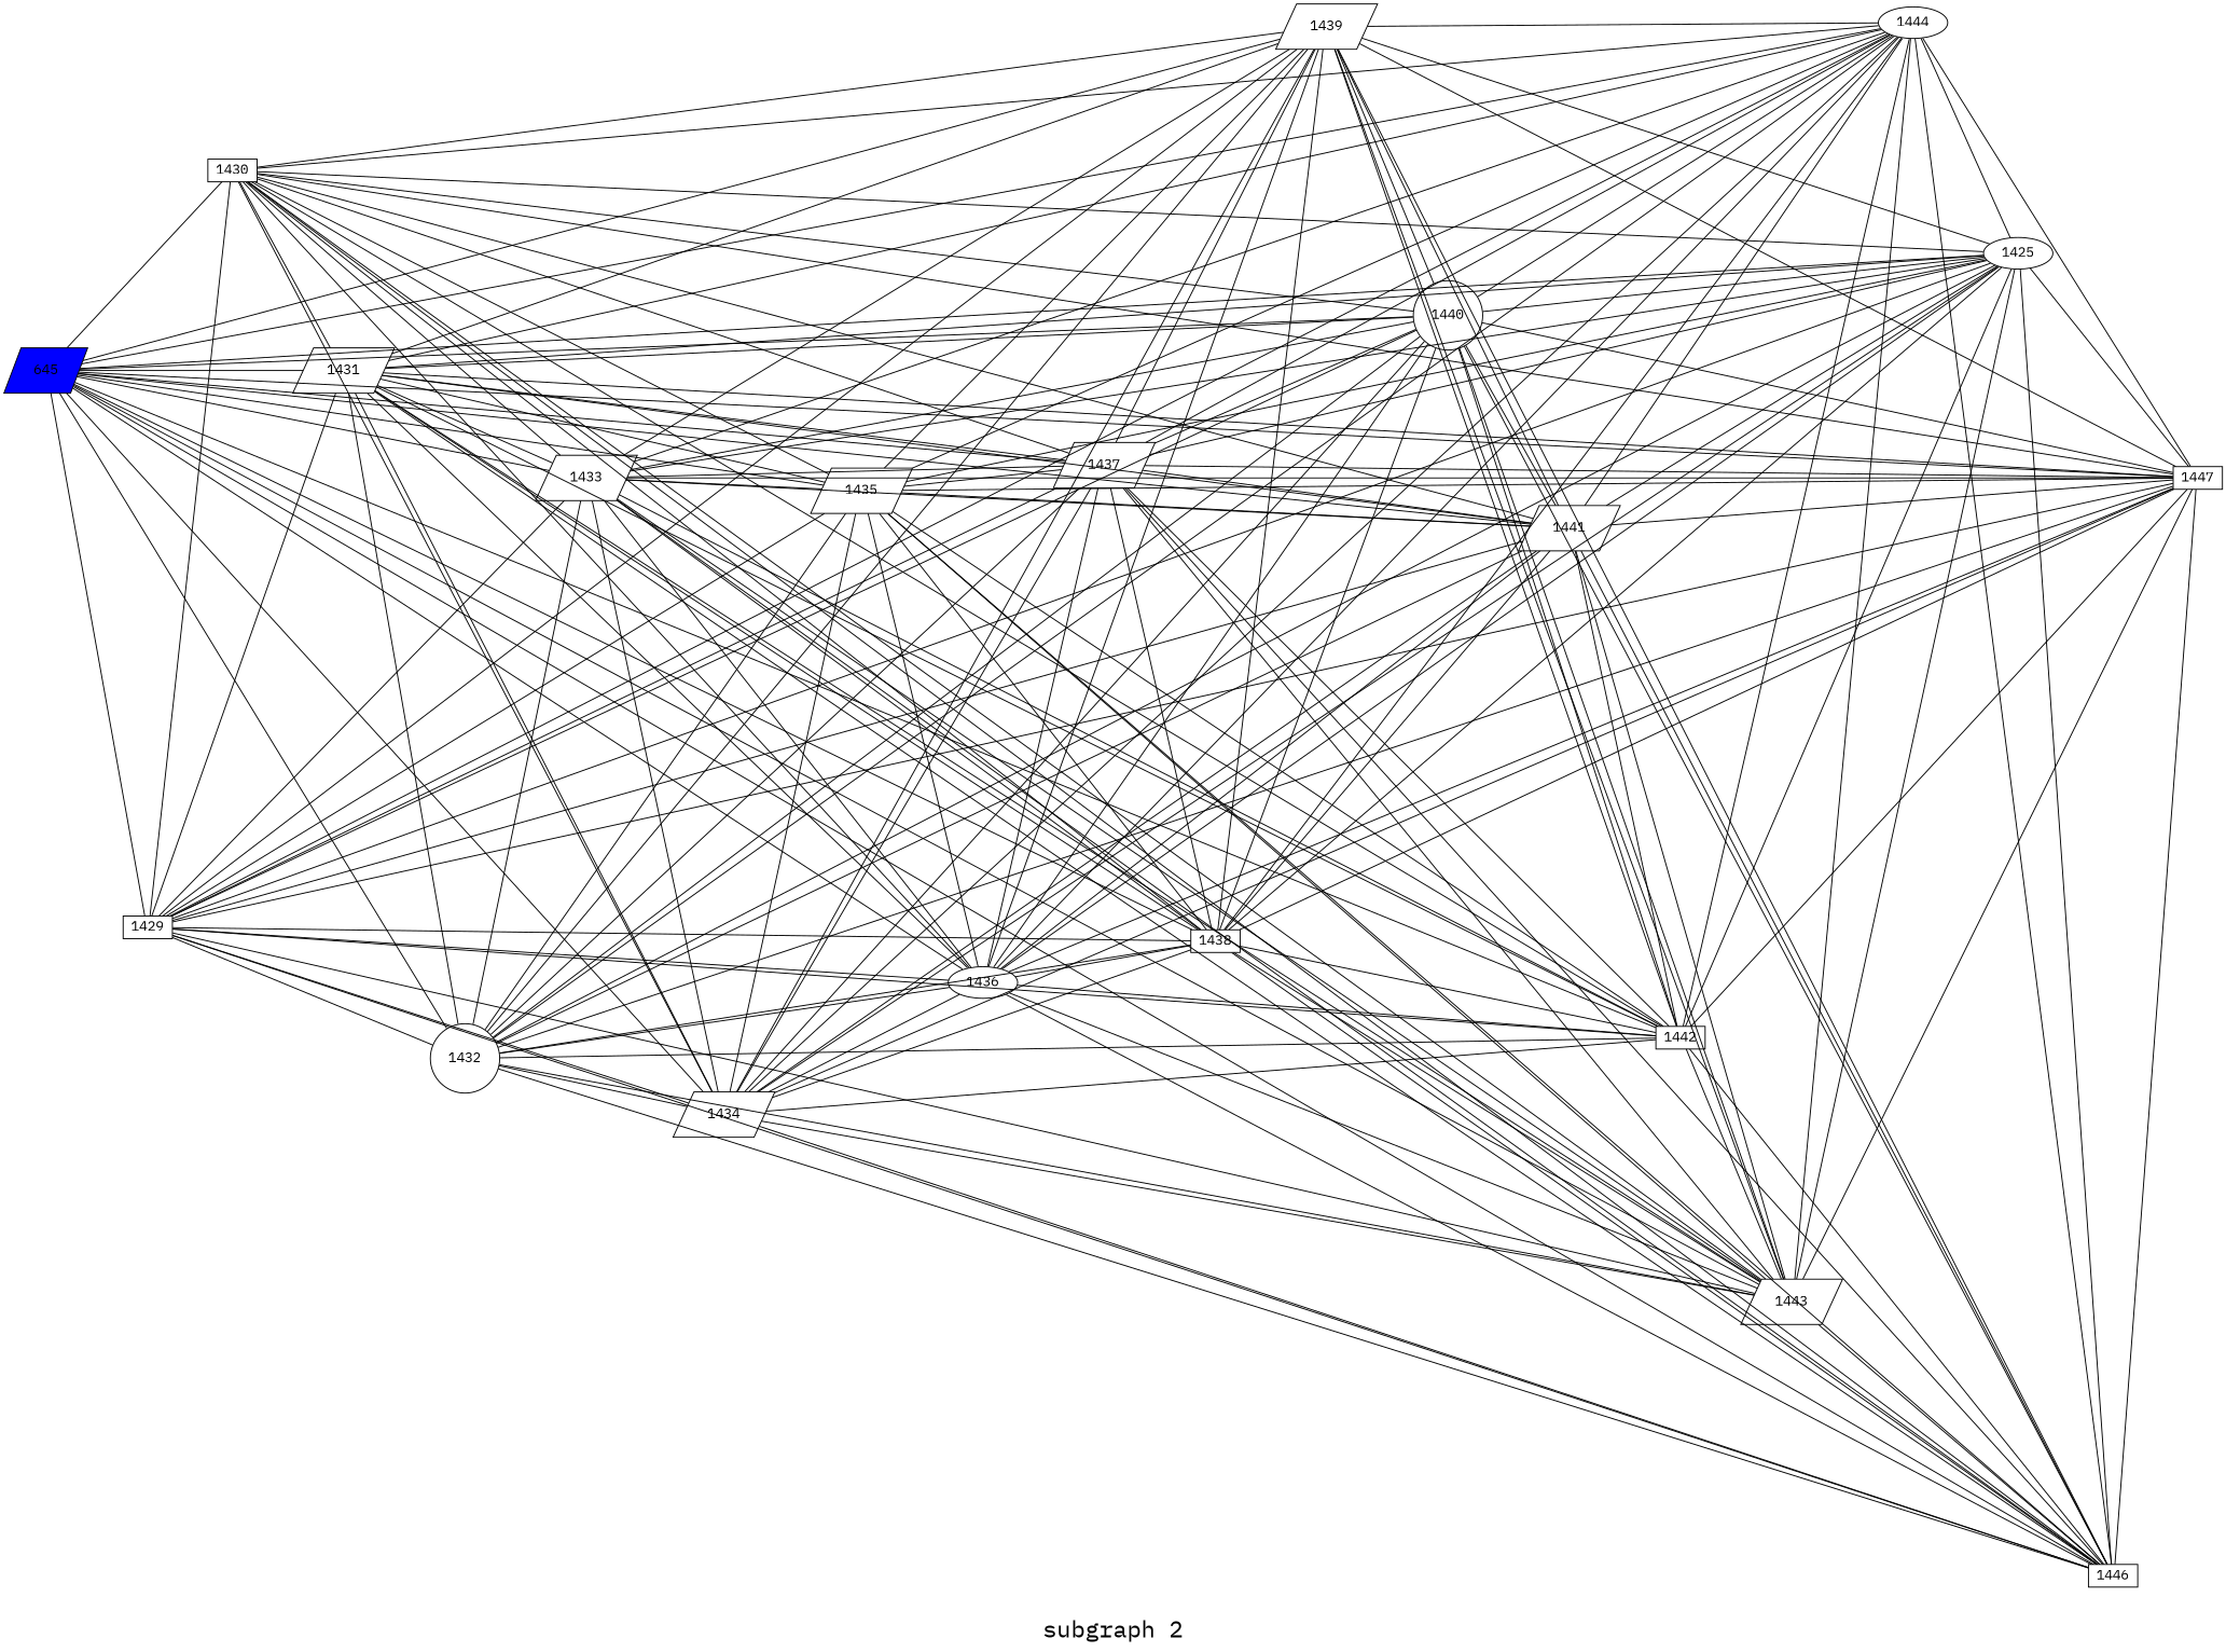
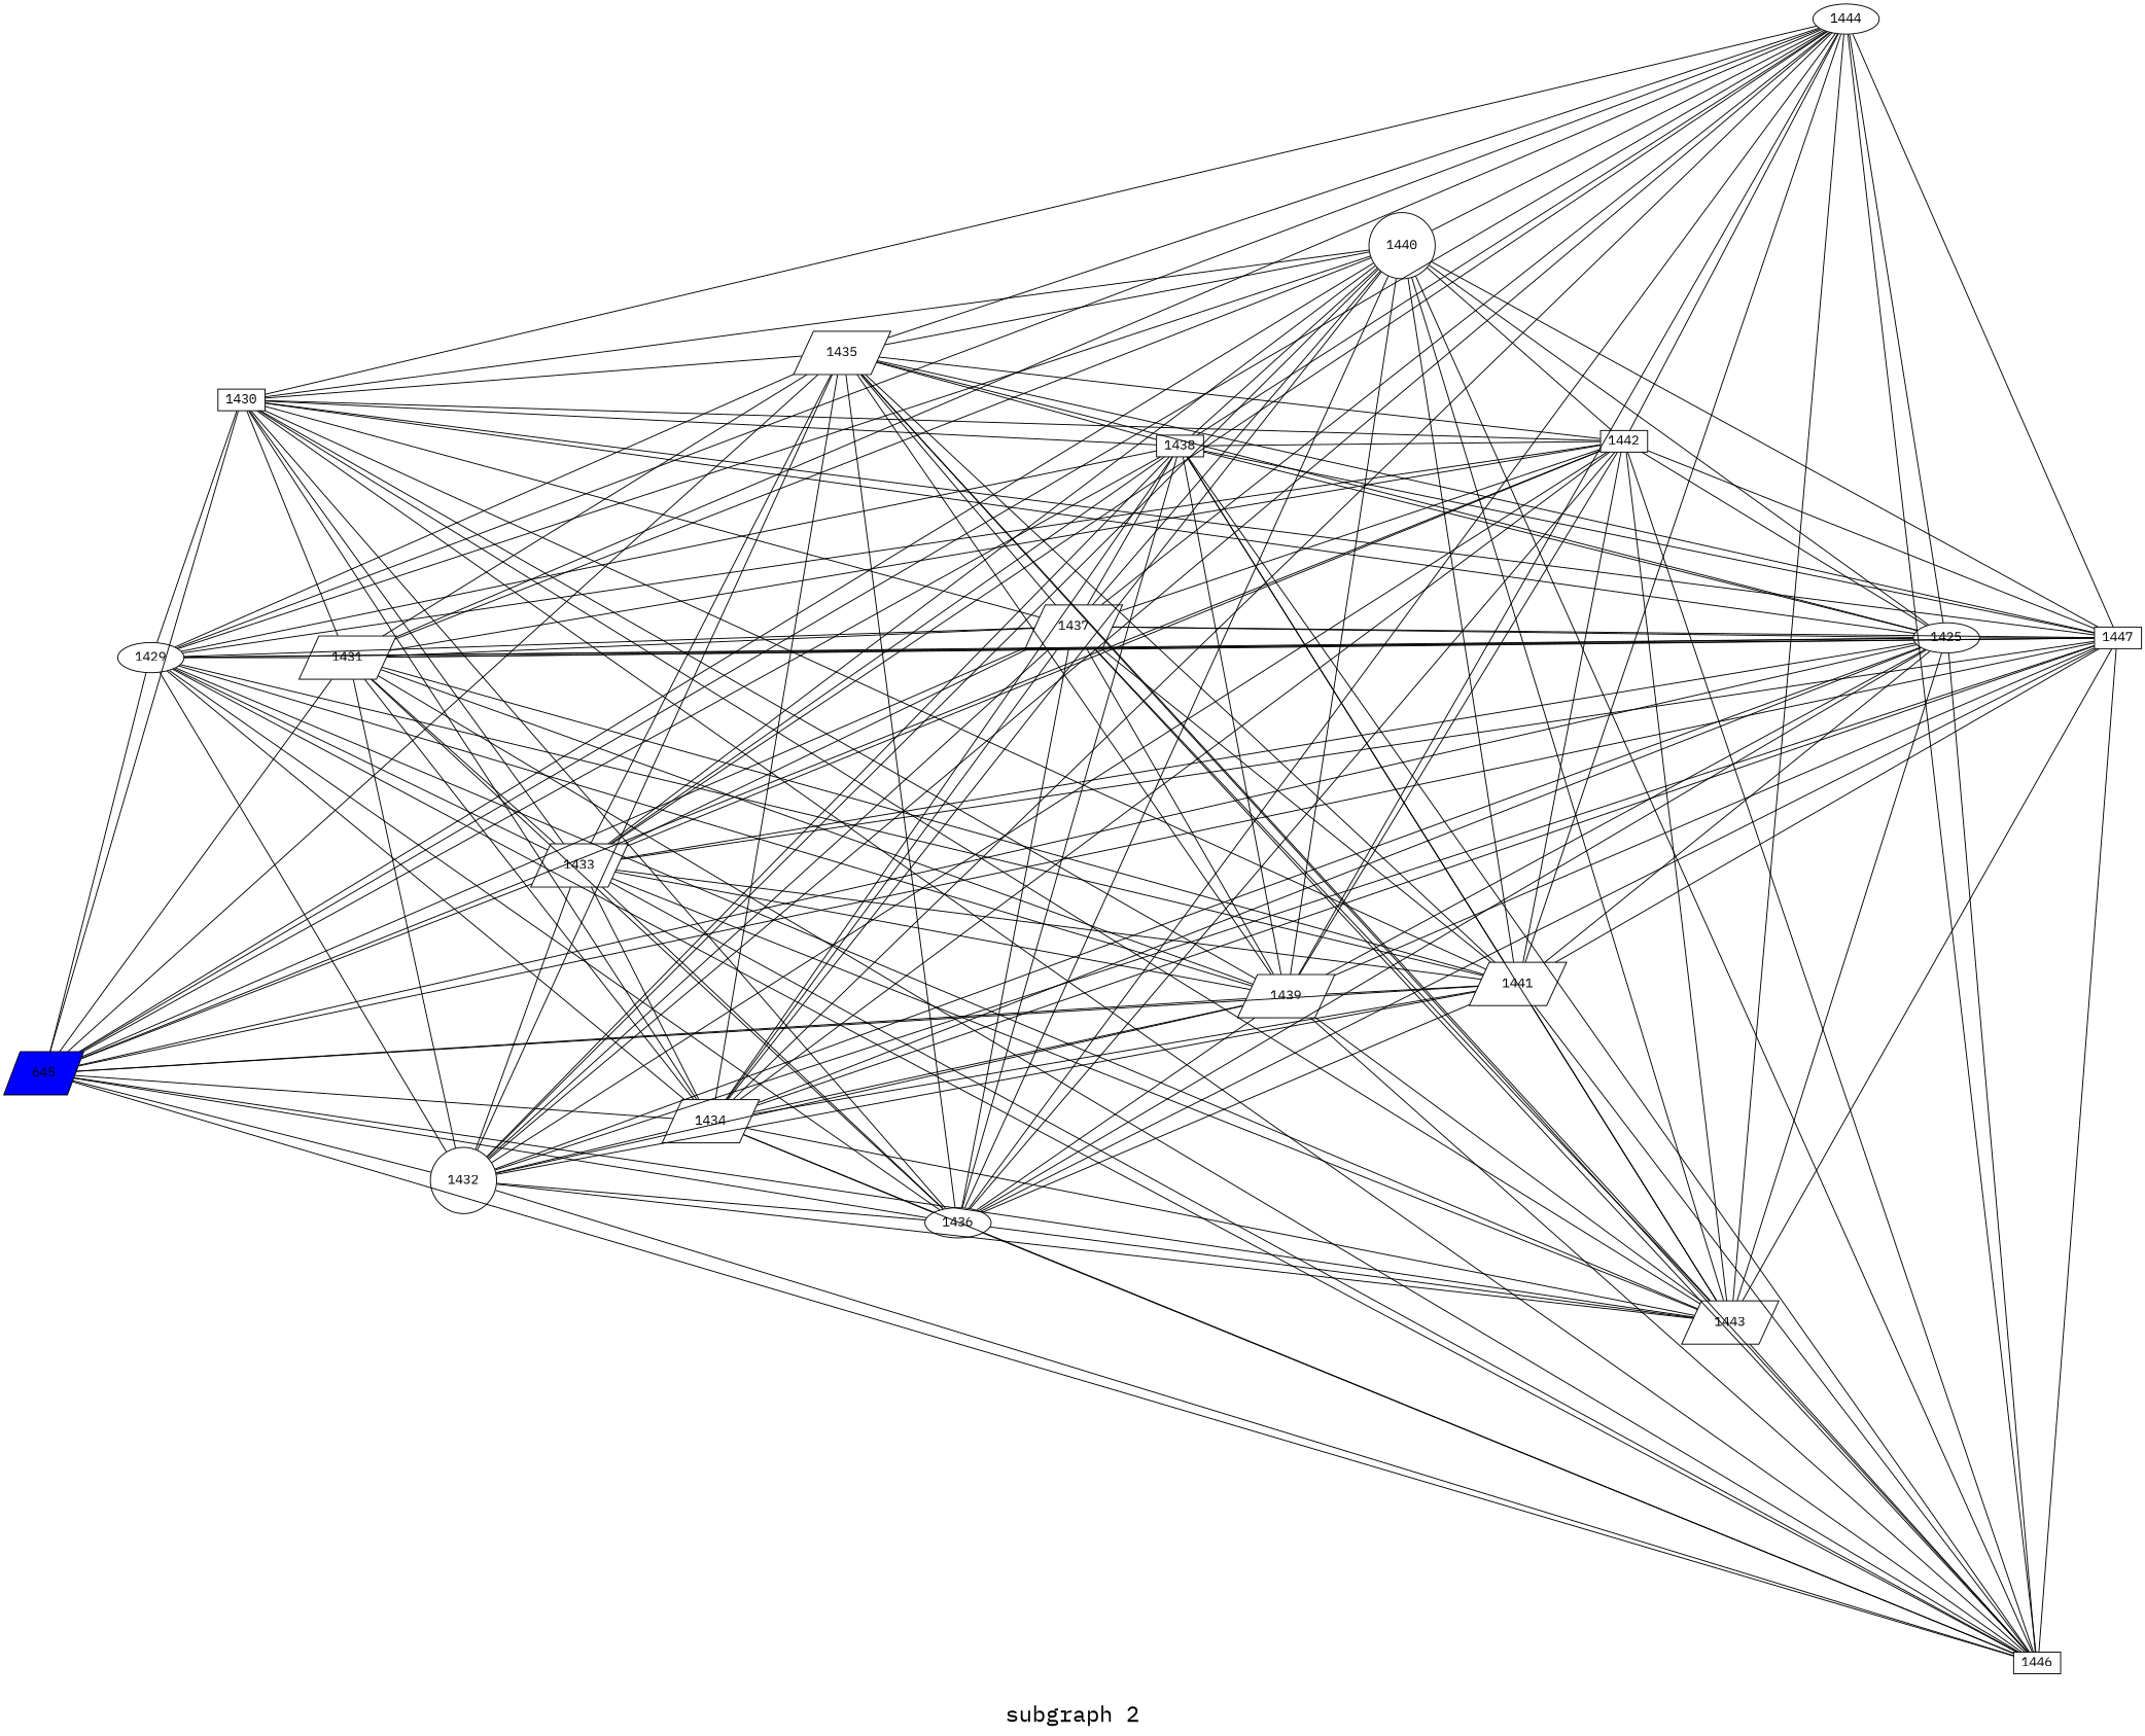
  graph {
    fontname="IBM Plex Mono"
    fontsize=24
    label="\nsubgraph 2\n"
    rankdir=LR
    splines=false
    node [fontname="IBM Plex Mono" shape=parallelogram]
    edge [fontname="IBM Plex Mono"]
    645 [fillcolor=blue height=0.3 style=filled width=0.3]
-   1429 [height=0.3 shape=box width=0.3]
+   1429 [height=0.3 shape=ellipse width=0.3]
    1430 [height=0.3 shape=box width=0.3]
    1431 [height=0.3 width=0.3]
    1432 [height=0.3 shape=circle width=0.3]
    1433 [height=0.3 width=0.3]
    1434 [height=0.3 width=0.3]
    1435 [height=0.3 width=0.3]
    1436 [height=0.3 shape=ellipse width=0.3]
    1437 [height=0.3 width=0.3]
    1438 [height=0.3 shape=box width=0.3]
    1439 [height=0.3 width=0.3]
    1440 [height=0.3 shape=circle width=0.3]
    1441 [height=0.3 width=0.3]
    1442 [height=0.3 shape=box width=0.3]
    1443 [height=0.3 width=0.3]
    1444 [height=0.3 shape=ellipse width=0.3]
    n18 [height=0.3 label=1425 shape=ellipse width=0.3]
    1446 [height=0.3 shape=box width=0.3]
    1447 [height=0.3 shape=box width=0.3]
    645 -- 1429
    645 -- 1430
    645 -- 1431
    645 -- 1432
    645 -- 1433
    645 -- 1434
    645 -- 1435
    645 -- 1436
    645 -- 1437
    645 -- 1438
    645 -- 1439
    645 -- 1440
    645 -- 1441
    645 -- 1442
    645 -- 1443
    645 -- 1444
    645 -- n18
    645 -- 1446
    645 -- 1447
    1429 -- 1430
    1429 -- 1431
    1429 -- 1432
    1429 -- 1433
    1429 -- 1434
    1429 -- 1435
    1429 -- 1436
    1429 -- 1437
    1429 -- 1438
    1429 -- 1439
    1429 -- 1440
    1429 -- 1441
    1429 -- 1442
    1429 -- 1443
    1429 -- 1444
    1429 -- n18
    1429 -- 1446
    1429 -- 1447
    1430 -- 1431
    1430 -- 1433
    1430 -- 1434
    1430 -- 1435
    1430 -- 1436
    1430 -- 1437
    1430 -- 1438
    1430 -- 1439
    1430 -- 1440
    1430 -- 1441
    1430 -- 1442
    1430 -- 1443
    1430 -- 1444
    1430 -- n18
    1430 -- 1446
    1430 -- 1447
    1431 -- 1432
    1431 -- 1433
    1431 -- 1434
    1431 -- 1435
    1431 -- 1436
    1431 -- 1437
-   1431 -- 1438
    1431 -- 1439
    1431 -- 1440
    1431 -- 1441
    1431 -- 1442
-   1431 -- 1443
    1431 -- 1444
    1431 -- n18
    1431 -- 1446
    1431 -- 1447
    1432 -- 1433
    1432 -- 1434
    1432 -- 1435
    1432 -- 1436
    1432 -- 1437
    1432 -- 1438
    1432 -- 1439
    1432 -- 1440
    1432 -- 1441
    1432 -- 1442
    1432 -- 1443
    1432 -- 1444
    1432 -- n18
    1432 -- 1446
    1432 -- 1447
    1433 -- 1434
    1433 -- 1435
    1433 -- 1436
    1433 -- 1437
    1433 -- 1438
    1433 -- 1439
    1433 -- 1440
    1433 -- 1441
    1433 -- 1442
    1433 -- 1443
    1433 -- 1444
    1433 -- n18
    1433 -- 1446
    1433 -- 1447
    1434 -- 1435
    1434 -- 1436
    1434 -- 1437
    1434 -- 1438
    1434 -- 1439
    1434 -- 1440
    1434 -- 1441
    1434 -- 1442
    1434 -- 1443
    1434 -- 1444
    1434 -- n18
    1434 -- 1446
    1434 -- 1447
    1435 -- 1436
    1435 -- 1437
    1435 -- 1438
    1435 -- 1439
+   1435 -- 1440
    1435 -- 1441
    1435 -- 1442
    1435 -- 1443
    1435 -- 1444
    1435 -- n18
    1435 -- 1446
    1435 -- 1447
    1436 -- 1437
    1436 -- 1438
    1436 -- 1439
    1436 -- 1440
    1436 -- 1441
    1436 -- 1442
    1436 -- 1443
    1436 -- 1444
    1436 -- n18
    1436 -- 1446
    1436 -- 1447
    1437 -- 1438
    1437 -- 1439
    1437 -- 1440
    1437 -- 1441
    1437 -- 1442
    1437 -- 1443
    1437 -- 1444
    1437 -- n18
    1437 -- 1446
    1437 -- 1447
    1438 -- 1439
    1438 -- 1440
    1438 -- 1441
    1438 -- 1442
    1438 -- 1443
    1438 -- 1444
    1438 -- n18
    1438 -- 1446
    1438 -- 1447
    1439 -- 1440
    1439 -- 1441
    1439 -- 1442
    1439 -- 1443
    1439 -- 1444
    1439 -- n18
    1439 -- 1446
    1439 -- 1447
    1440 -- 1441
    1440 -- 1442
    1440 -- 1443
    1440 -- 1444
    1440 -- n18
    1440 -- 1446
    1440 -- 1447
    1441 -- 1442
    1441 -- 1443
    1441 -- 1444
    1441 -- n18
    1441 -- 1446
    1441 -- 1447
    1442 -- 1443
    1442 -- 1444
    1442 -- n18
    1442 -- 1446
    1442 -- 1447
    1443 -- 1444
    1443 -- n18
    1443 -- 1446
    1443 -- 1447
    1444 -- n18
    1444 -- 1446
    1444 -- 1447
    n18 -- 1446
    n18 -- 1447
    1446 -- 1447
  }
